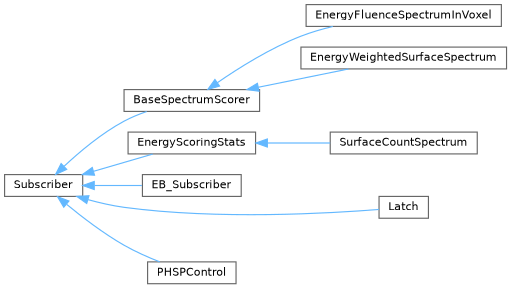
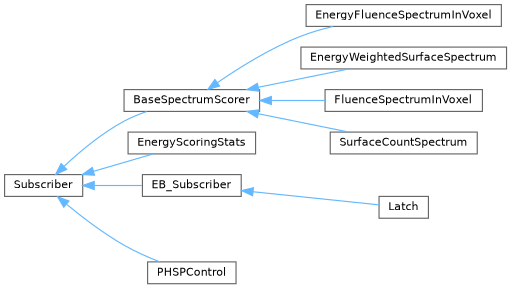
  digraph {
    rankdir=LR
    node [color=grey40 fillcolor=white fontname=Helvetica fontsize=10 shape=box style=filled]
    edge [color=steelblue1 dir=back fontname=Helvetica fontsize=10 labelfontname=Helvetica labelfontsize=10 style=solid]
    n1 [height=0.2 label=Subscriber width=0.4]
    n2 [height=0.2 label=BaseSpectrumScorer width=0.4]
    n3 [height=0.2 label=EB_Subscriber width=0.4]
    n4 [height=0.2 label=EnergyScoringStats width=0.4]
    n5 [height=0.2 label=Latch width=0.4]
    n6 [height=0.2 label=PHSPControl width=0.4]
    n7 [height=0.2 label=EnergyFluenceSpectrumInVoxel width=0.4]
    n8 [height=0.2 label=EnergyWeightedSurfaceSpectrum width=0.4]
+   n9 [height=0.2 label=FluenceSpectrumInVoxel width=0.4]
    n10 [height=0.2 label=SurfaceCountSpectrum width=0.4]
    n1 -> n2
    n1 -> n3
    n1 -> n4
-   n1 -> n5
+   n3 -> n5
    n1 -> n6
    n2 -> n7
    n2 -> n8
-   n4 -> n10
+   n2 -> n9
+   n2 -> n10
  }
